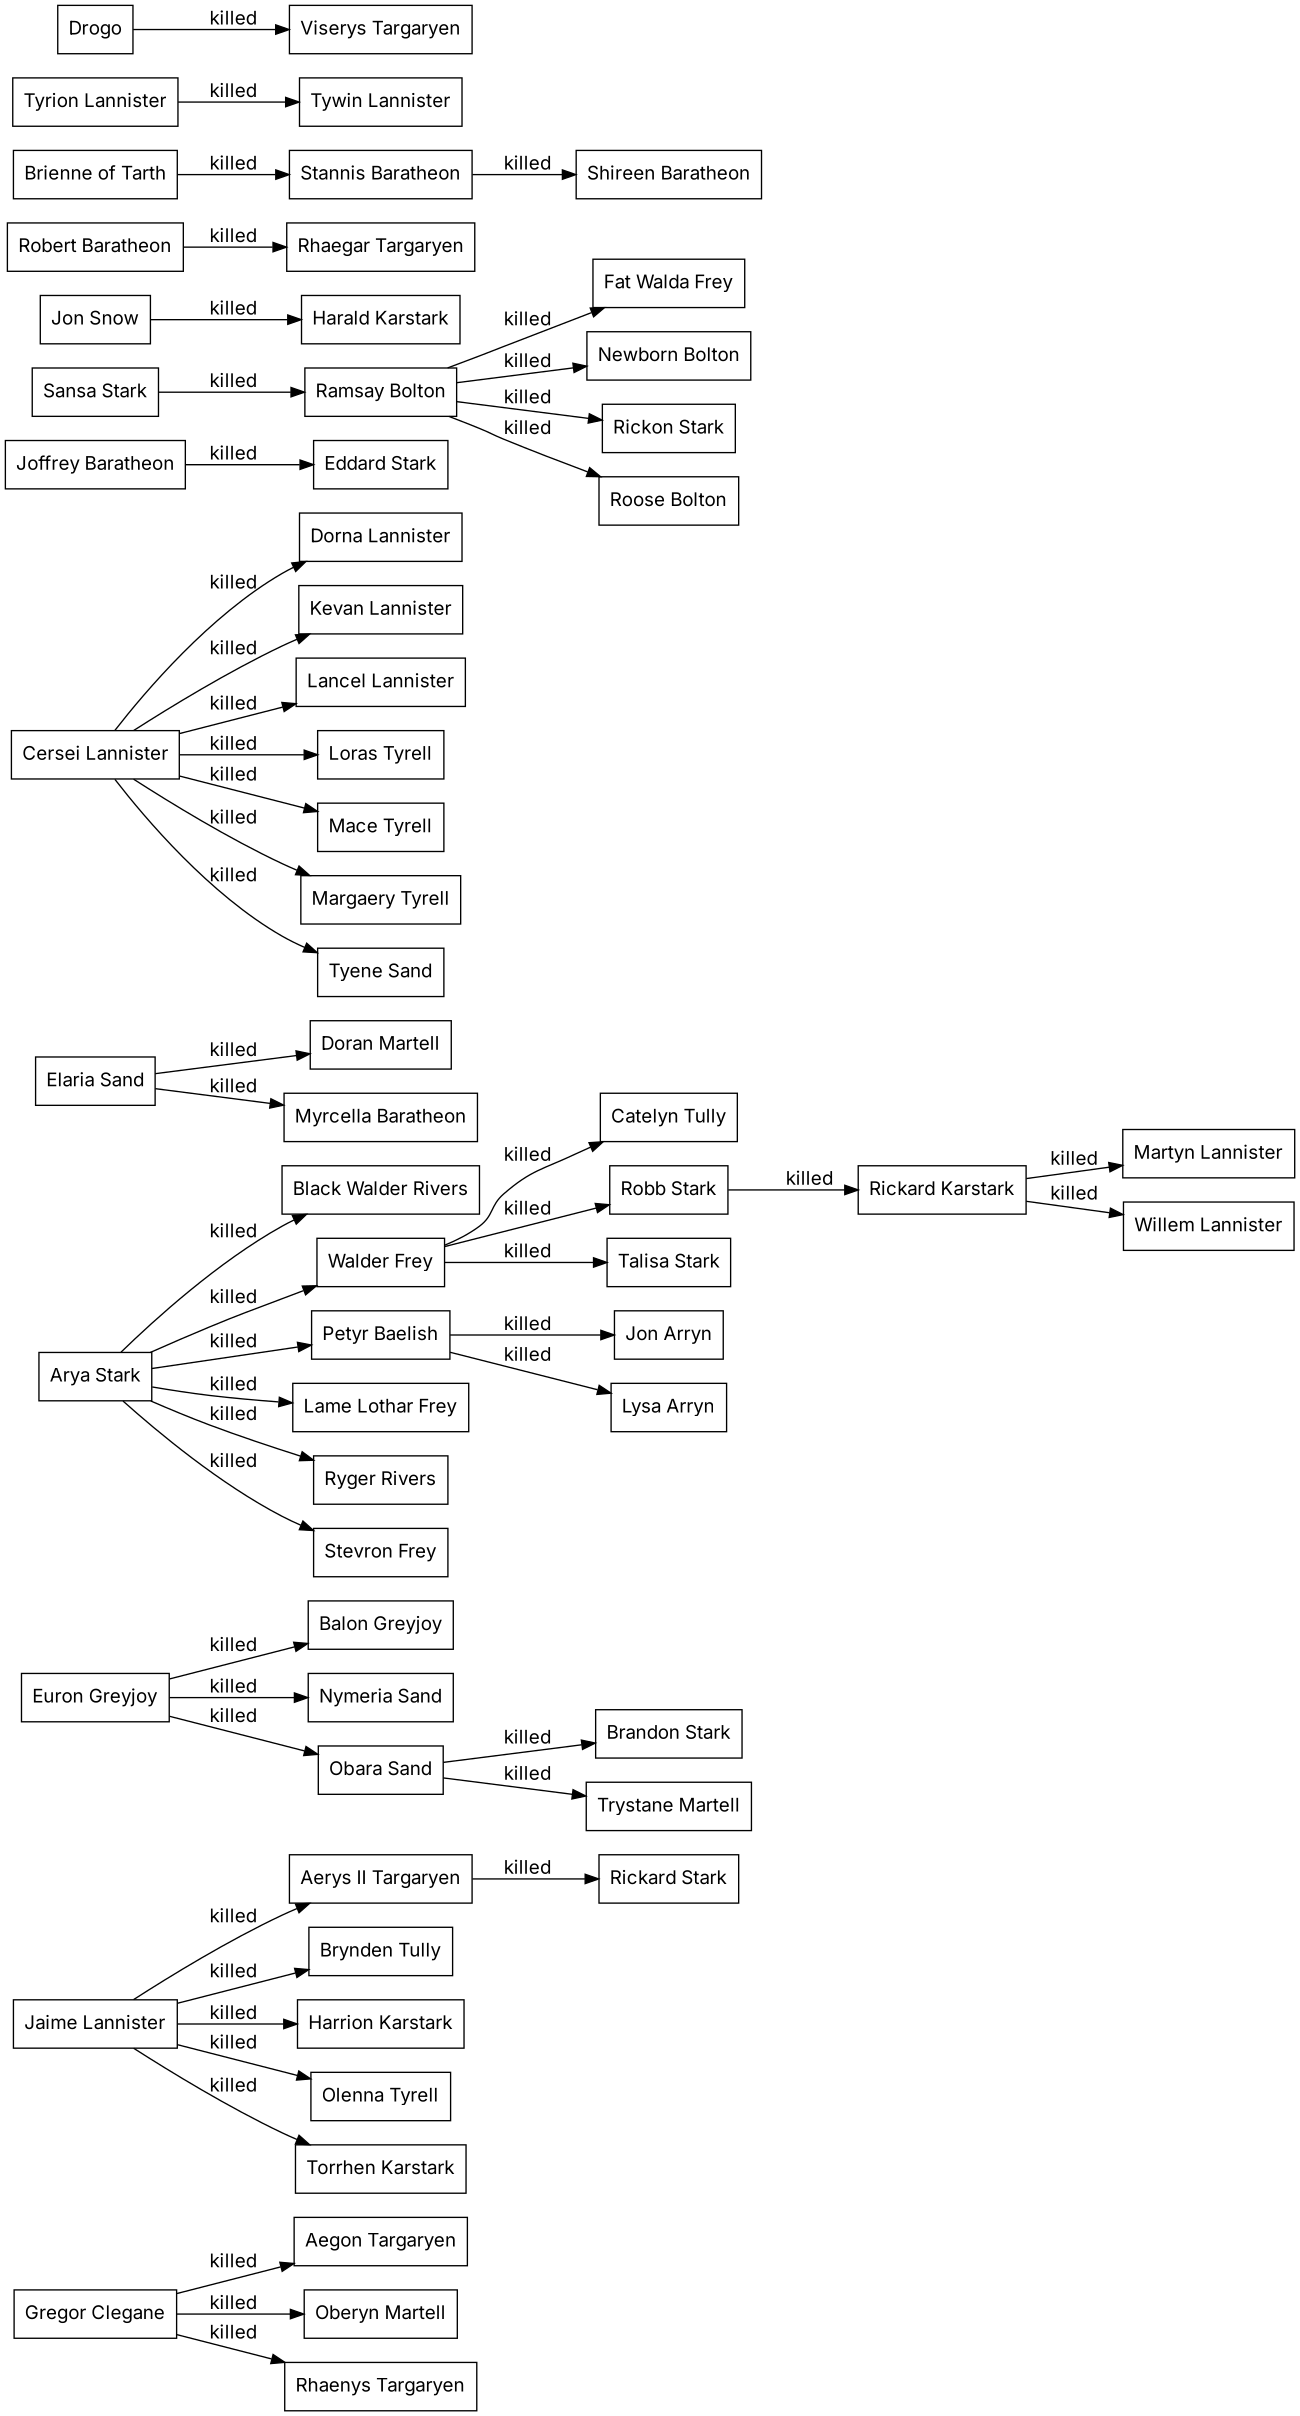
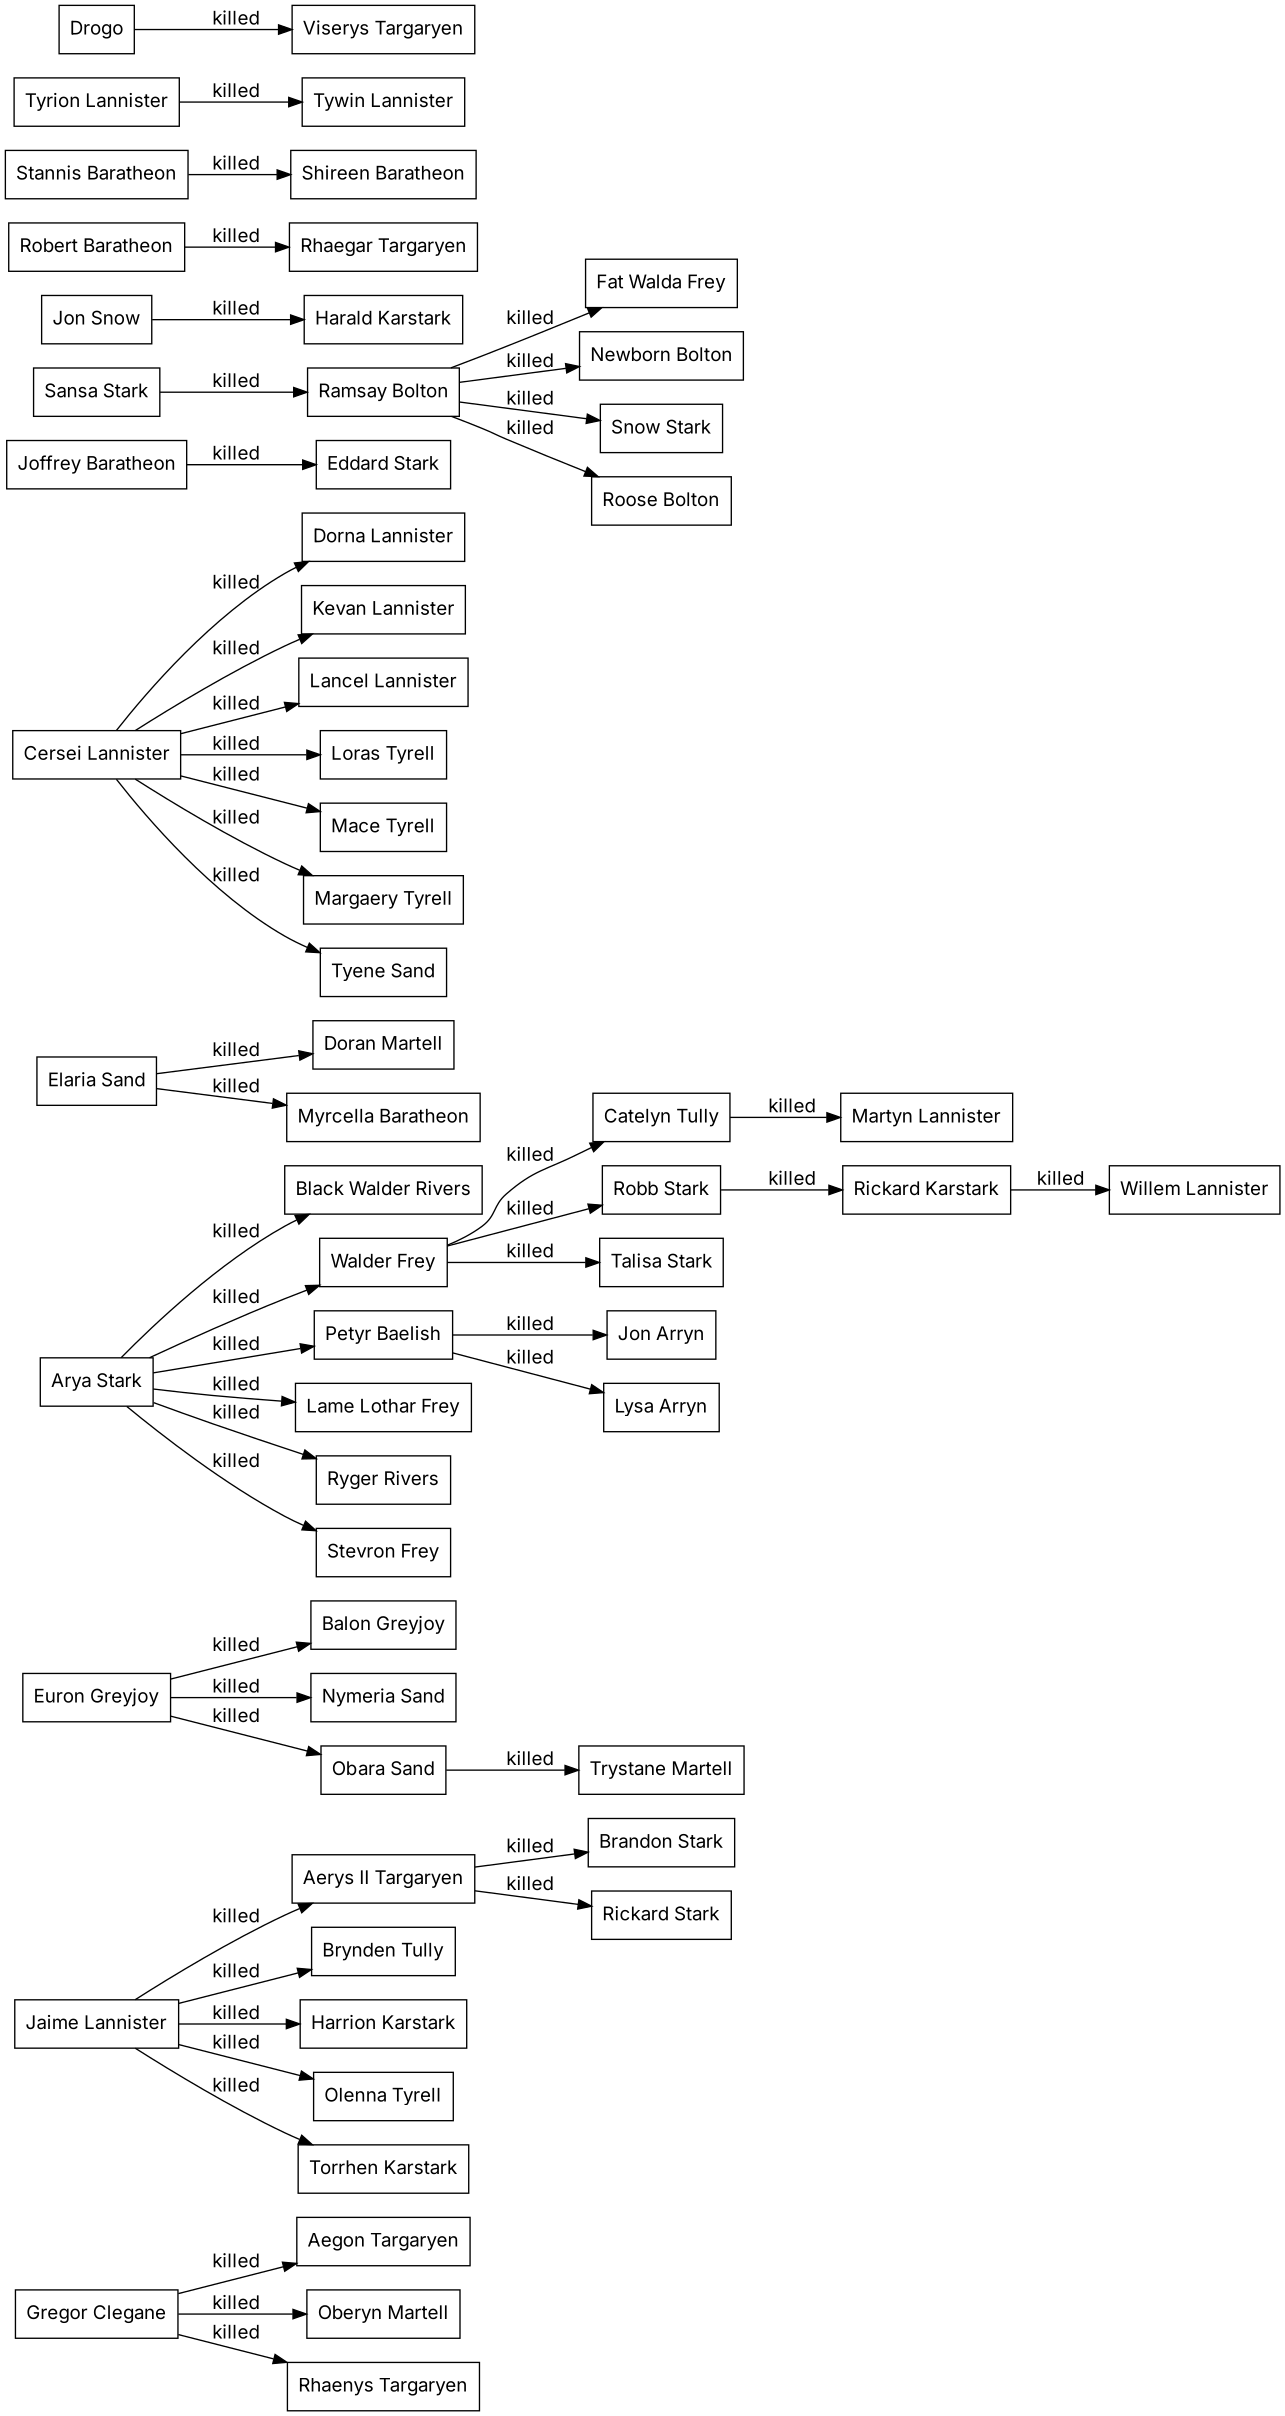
  digraph {
    fontname=Inter
    rankdir=LR
    node [fontname=Inter shape=rectangle]
    edge [fontname=Inter]
    "Gregor Clegane"
    "Aegon Targaryen"
    "Oberyn Martell"
    "Rhaenys Targaryen"
    "Jaime Lannister"
    "Aerys II Targaryen"
    "Brynden Tully"
    "Harrion Karstark"
    "Olenna Tyrell"
    "Torrhen Karstark"
    "Brandon Stark"
    "Rickard Stark"
    "Euron Greyjoy"
    "Balon Greyjoy"
    "Nymeria Sand"
    "Obara Sand"
    "Trystane Martell"
    "Arya Stark"
    "Black Walder Rivers"
    "Walder Frey"
    "Petyr Baelish"
    "Lame Lothar Frey"
    "Ryger Rivers"
    "Stevron Frey"
    "Catelyn Tully"
    "Robb Stark"
    "Talisa Stark"
    "Jon Arryn"
    "Lysa Arryn"
    "Rickard Karstark"
    "Elaria Sand"
    "Doran Martell"
    "Myrcella Baratheon"
    "Cersei Lannister"
    "Dorna Lannister"
    "Kevan Lannister"
    "Lancel Lannister"
    "Loras Tyrell"
    "Mace Tyrell"
    "Margaery Tyrell"
    "Tyene Sand"
    "Joffrey Baratheon"
    "Eddard Stark"
    "Ramsay Bolton"
    "Fat Walda Frey"
    "Newborn Bolton"
-   "Rickon Stark"
+   "Rickon Stark" [label="Snow Stark"]
    "Roose Bolton"
    "Jon Snow"
    "Harald Karstark"
    "Martyn Lannister"
    "Willem Lannister"
    "Sansa Stark"
    "Robert Baratheon"
    "Rhaegar Targaryen"
    "Stannis Baratheon"
    "Shireen Baratheon"
-   "Brienne of Tarth"
    "Tyrion Lannister"
    "Tywin Lannister"
    Drogo
    "Viserys Targaryen"
    "Gregor Clegane" -> "Aegon Targaryen" [label=killed]
    "Gregor Clegane" -> "Oberyn Martell" [label=killed]
    "Gregor Clegane" -> "Rhaenys Targaryen" [label=killed]
    "Jaime Lannister" -> "Aerys II Targaryen" [label=killed]
    "Jaime Lannister" -> "Brynden Tully" [label=killed]
    "Jaime Lannister" -> "Harrion Karstark" [label=killed]
    "Jaime Lannister" -> "Olenna Tyrell" [label=killed]
    "Jaime Lannister" -> "Torrhen Karstark" [label=killed]
-   "Obara Sand" -> "Brandon Stark" [label=killed]
+   "Aerys II Targaryen" -> "Brandon Stark" [label=killed]
    "Aerys II Targaryen" -> "Rickard Stark" [label=killed]
    "Euron Greyjoy" -> "Balon Greyjoy" [label=killed]
    "Euron Greyjoy" -> "Nymeria Sand" [label=killed]
    "Euron Greyjoy" -> "Obara Sand" [label=killed]
    "Obara Sand" -> "Trystane Martell" [label=killed]
    "Arya Stark" -> "Black Walder Rivers" [label=killed]
    "Arya Stark" -> "Walder Frey" [label=killed]
    "Arya Stark" -> "Petyr Baelish" [label=killed]
    "Arya Stark" -> "Lame Lothar Frey" [label=killed]
    "Arya Stark" -> "Ryger Rivers" [label=killed]
    "Arya Stark" -> "Stevron Frey" [label=killed]
    "Walder Frey" -> "Catelyn Tully" [label=killed]
    "Walder Frey" -> "Robb Stark" [label=killed]
    "Walder Frey" -> "Talisa Stark" [label=killed]
    "Petyr Baelish" -> "Jon Arryn" [label=killed]
    "Petyr Baelish" -> "Lysa Arryn" [label=killed]
    "Robb Stark" -> "Rickard Karstark" [label=killed]
-   "Rickard Karstark" -> "Martyn Lannister" [label=killed]
+   "Catelyn Tully" -> "Martyn Lannister" [label=killed]
    "Rickard Karstark" -> "Willem Lannister" [label=killed]
    "Elaria Sand" -> "Doran Martell" [label=killed]
    "Elaria Sand" -> "Myrcella Baratheon" [label=killed]
    "Cersei Lannister" -> "Dorna Lannister" [label=killed]
    "Cersei Lannister" -> "Kevan Lannister" [label=killed]
    "Cersei Lannister" -> "Lancel Lannister" [label=killed]
    "Cersei Lannister" -> "Loras Tyrell" [label=killed]
    "Cersei Lannister" -> "Mace Tyrell" [label=killed]
    "Cersei Lannister" -> "Margaery Tyrell" [label=killed]
    "Cersei Lannister" -> "Tyene Sand" [label=killed]
    "Joffrey Baratheon" -> "Eddard Stark" [label=killed]
    "Ramsay Bolton" -> "Fat Walda Frey" [label=killed]
    "Ramsay Bolton" -> "Newborn Bolton" [label=killed]
    "Ramsay Bolton" -> "Rickon Stark" [label=killed]
    "Ramsay Bolton" -> "Roose Bolton" [label=killed]
    "Jon Snow" -> "Harald Karstark" [label=killed]
    "Sansa Stark" -> "Ramsay Bolton" [label=killed]
    "Robert Baratheon" -> "Rhaegar Targaryen" [label=killed]
    "Stannis Baratheon" -> "Shireen Baratheon" [label=killed]
-   "Brienne of Tarth" -> "Stannis Baratheon" [label=killed]
    "Tyrion Lannister" -> "Tywin Lannister" [label=killed]
    Drogo -> "Viserys Targaryen" [label=killed]
  }
